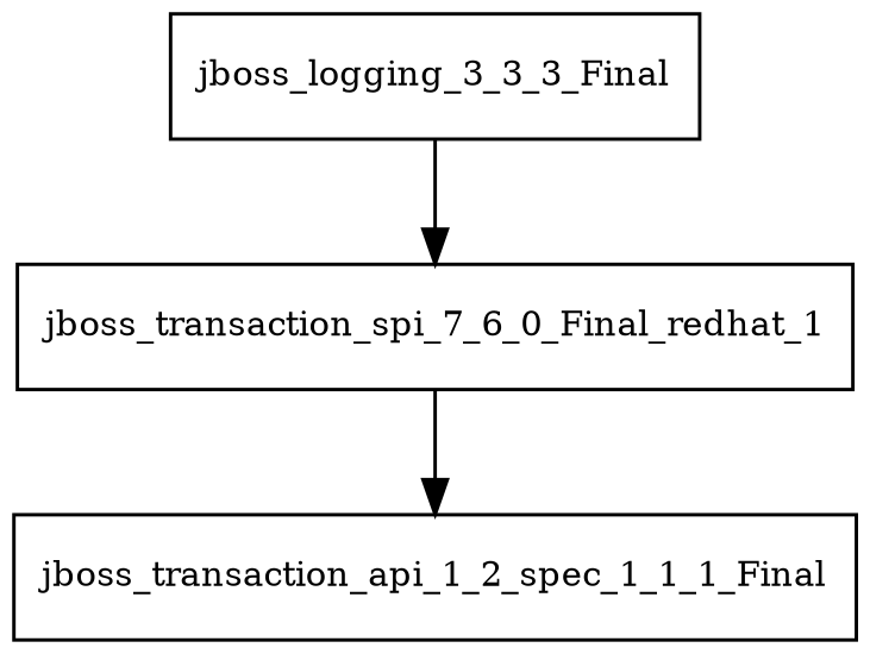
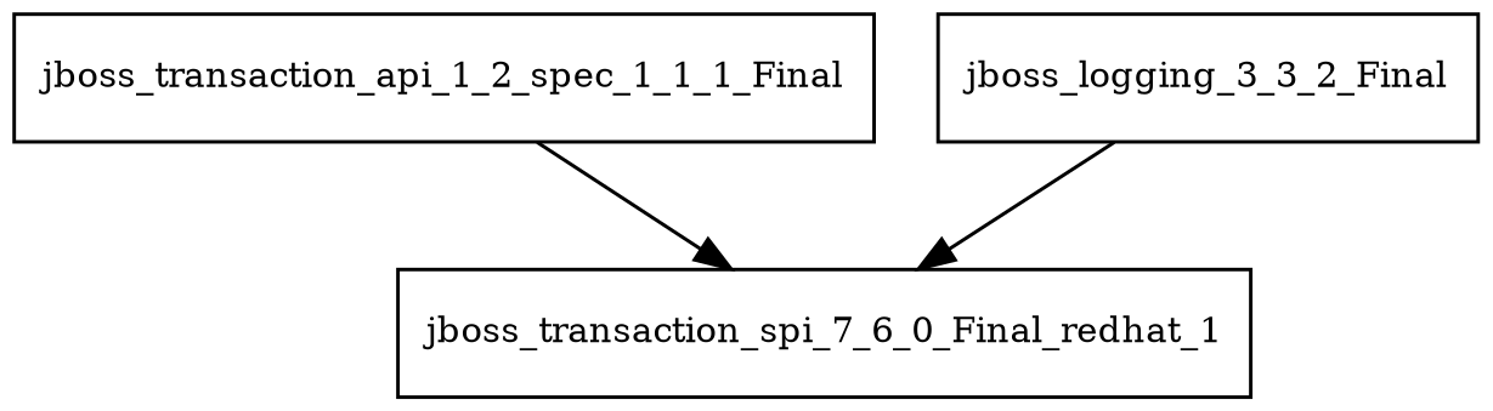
  digraph {
    node [fontsize=10.0 shape=box]
    jboss_transaction_spi_7_6_0_Final_redhat_1
    jboss_transaction_api_1_2_spec_1_1_1_Final
-   jboss_logging_3_3_2_Final [label=jboss_logging_3_3_3_Final]
-   jboss_transaction_spi_7_6_0_Final_redhat_1 -> jboss_transaction_api_1_2_spec_1_1_1_Final
+   jboss_logging_3_3_2_Final
+   jboss_transaction_api_1_2_spec_1_1_1_Final -> jboss_transaction_spi_7_6_0_Final_redhat_1
    jboss_logging_3_3_2_Final -> jboss_transaction_spi_7_6_0_Final_redhat_1
  }
